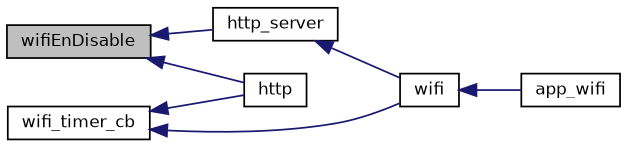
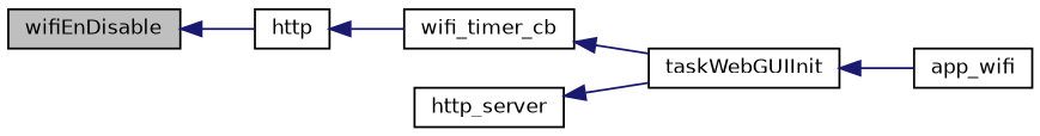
  digraph {
    rankdir=LR
    node [color=black fillcolor=white fontname=Helvetica fontsize=10 shape=record style=filled]
    edge [color=midnightblue dir=back fontname=Helvetica fontsize=10 labelfontname=Helvetica labelfontsize=10 style=solid]
    n1 [fillcolor=grey75 fontcolor=black height=0.2 label=wifiEnDisable width=0.4]
    n2 [height=0.2 label=http_server width=0.4]
    n3 [height=0.2 label=http width=0.4]
-   n4 [height=0.2 label=wifi width=0.4]
+   n4 [height=0.2 label=taskWebGUIInit width=0.4]
    n5 [height=0.2 label=wifi_timer_cb width=0.4]
    n6 [height=0.2 label=app_wifi width=0.4]
-   n1 -> n2
    n1 -> n3
    n2 -> n4
-   n5 -> n3
+   n3 -> n5
    n4 -> n6
    n5 -> n4
  }
